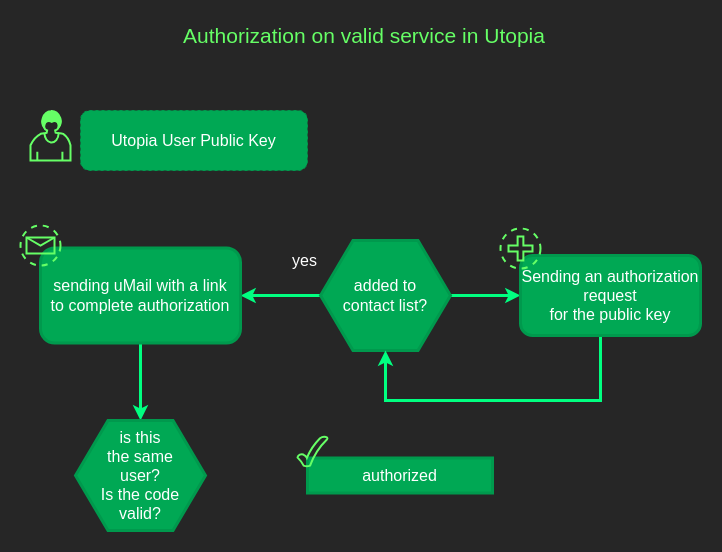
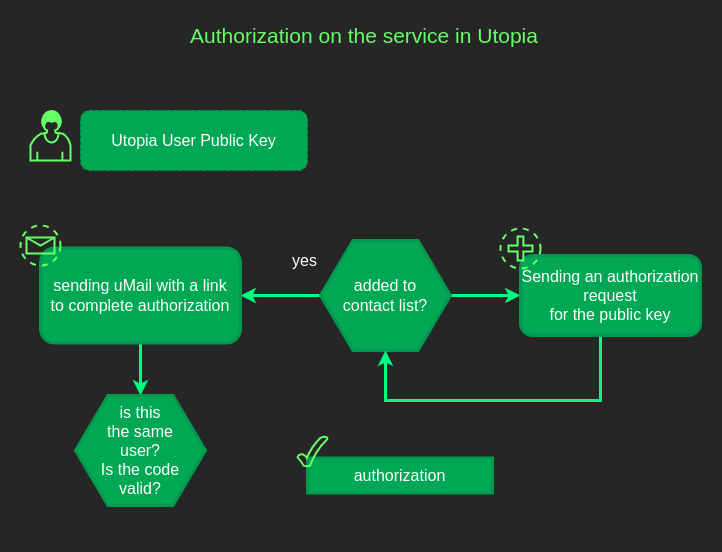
  <mxCell id="0" />
  <mxCell id="1" parent="0" />
- <mxCell id="2" value="Authorization on valid service in Utopia" style="text;html=1;strokeColor=none;fillColor=none;align=center;verticalAlign=middle;whiteSpace=wrap;rounded=0;fontSize=21;fontColor=#66FF66;fontStyle=0" vertex="1" parent="1"><mxGeometry x="57" y="20" width="614" height="30" as="geometry" /></mxCell>
+ <mxCell id="2" value="Authorization on the service in Utopia" style="text;html=1;strokeColor=none;fillColor=none;align=center;verticalAlign=middle;whiteSpace=wrap;rounded=0;fontSize=21;fontColor=#66FF66;fontStyle=0" vertex="1" parent="1"><mxGeometry x="57" y="20" width="614" height="30" as="geometry" /></mxCell>
  <mxCell id="3" value="Utopia User Public Key" style="rounded=1;whiteSpace=wrap;html=1;fontSize=16;fillColor=#00A854;strokeColor=#00994D;fontColor=#FFFFFF;dashed=1;" vertex="1" parent="1"><mxGeometry x="80" y="110" width="227" height="60" as="geometry" /></mxCell>
  <mxCell id="4" value="" style="shape=mxgraph.bpmn.user_task;html=1;outlineConnect=0;rounded=1;strokeColor=#66FF66;strokeWidth=2;fillColor=none;fontSize=16;fontColor=#0A0A0A;verticalAlign=top;gradientColor=none;labelBackgroundColor=#ffffff;" vertex="1" parent="1"><mxGeometry x="30" y="110" width="40" height="50" as="geometry" /></mxCell>
  <mxCell id="5" style="edgeStyle=orthogonalEdgeStyle;rounded=0;orthogonalLoop=1;jettySize=auto;html=1;exitX=1;exitY=0.5;exitDx=0;exitDy=0;strokeColor=#00FF80;strokeWidth=3;fontSize=16;fontColor=#FFFFFF;" edge="1" parent="1" source="7" target="9"><mxGeometry relative="1" as="geometry" /></mxCell>
  <mxCell id="6" value="" style="edgeStyle=orthogonalEdgeStyle;rounded=0;orthogonalLoop=1;jettySize=auto;html=1;strokeColor=#00FF80;strokeWidth=3;fontSize=16;fontColor=#FFFFFF;" edge="1" parent="1" source="7" target="12"><mxGeometry relative="1" as="geometry"><mxPoint x="240" y="295" as="targetPoint" /></mxGeometry></mxCell>
  <mxCell id="7" value="&lt;div&gt;added to&lt;/div&gt;&lt;div&gt;contact list?&lt;/div&gt;" style="shape=hexagon;html=1;whiteSpace=wrap;perimeter=hexagonPerimeter;rounded=0;strokeColor=#00994D;strokeWidth=3;fillColor=#00A854;fontSize=16;fontColor=#FFFFFF;" vertex="1" parent="1"><mxGeometry x="320" y="240" width="130" height="110" as="geometry" /></mxCell>
  <mxCell id="8" style="edgeStyle=orthogonalEdgeStyle;rounded=0;orthogonalLoop=1;jettySize=auto;html=1;exitX=0.5;exitY=1;exitDx=0;exitDy=0;strokeColor=#00FF80;strokeWidth=3;fontSize=16;fontColor=#FFFFFF;entryX=0.5;entryY=1;entryDx=0;entryDy=0;" edge="1" parent="1" source="9" target="7"><mxGeometry relative="1" as="geometry"><mxPoint x="400" y="450" as="targetPoint" /><Array as="points"><mxPoint x="600" y="400" /><mxPoint x="385" y="400" /></Array></mxGeometry></mxCell>
  <mxCell id="9" value="Sending an authorization request&lt;br&gt;for the public key" style="rounded=1;whiteSpace=wrap;html=1;strokeColor=#00994D;strokeWidth=3;fillColor=#00A854;fontSize=16;fontColor=#FFFFFF;" vertex="1" parent="1"><mxGeometry x="520" y="255" width="180" height="80" as="geometry" /></mxCell>
  <mxCell id="10" value="yes" style="text;html=1;resizable=0;points=[];autosize=1;align=left;verticalAlign=top;spacingTop=-4;fontSize=16;fontColor=#FFFFFF;" vertex="1" parent="1"><mxGeometry x="290" y="248" width="40" height="20" as="geometry" /></mxCell>
  <mxCell id="11" style="edgeStyle=orthogonalEdgeStyle;rounded=0;orthogonalLoop=1;jettySize=auto;html=1;exitX=0.5;exitY=1;exitDx=0;exitDy=0;strokeColor=#00FF80;strokeWidth=3;fontSize=16;fontColor=#FFFFFF;" edge="1" parent="1" source="12" target="13"><mxGeometry relative="1" as="geometry" /></mxCell>
  <mxCell id="12" value="sending uMail with a link&lt;br&gt;to complete authorization" style="rounded=1;whiteSpace=wrap;html=1;strokeColor=#00994D;strokeWidth=3;fillColor=#00A854;fontSize=16;fontColor=#FFFFFF;" vertex="1" parent="1"><mxGeometry x="40" y="247.5" width="200" height="95" as="geometry" /></mxCell>
- <mxCell id="13" value="is this&lt;br&gt;the same&lt;br&gt;user?&lt;br&gt;Is the code&lt;br&gt;valid?" style="shape=hexagon;html=1;whiteSpace=wrap;perimeter=hexagonPerimeter;rounded=0;strokeColor=#00994D;strokeWidth=3;fillColor=#00A854;fontSize=16;fontColor=#FFFFFF;" vertex="1" parent="1"><mxGeometry x="75" y="420" width="130" height="110" as="geometry" /></mxCell>
- <mxCell id="14" value="authorized" style="rounded=0;whiteSpace=wrap;html=1;strokeColor=#00994D;strokeWidth=3;fillColor=#00A854;fontSize=16;fontColor=#FFFFFF;gradientColor=none;" vertex="1" parent="1"><mxGeometry x="307" y="457.5" width="185" height="35" as="geometry" /></mxCell>
+ <mxCell id="13" value="is this&lt;br&gt;the same&lt;br&gt;user?&lt;br&gt;Is the code&lt;br&gt;valid?" style="shape=hexagon;html=1;whiteSpace=wrap;perimeter=hexagonPerimeter;rounded=0;strokeColor=#00994D;strokeWidth=3;fillColor=#00A854;fontSize=16;fontColor=#FFFFFF;" vertex="1" parent="1"><mxGeometry x="75" y="395" width="130" height="110" as="geometry" /></mxCell>
+ <mxCell id="14" value="authorization" style="rounded=0;whiteSpace=wrap;html=1;strokeColor=#00994D;strokeWidth=3;fillColor=#00A854;fontSize=16;fontColor=#FFFFFF;gradientColor=none;" vertex="1" parent="1"><mxGeometry x="307" y="457.5" width="185" height="35" as="geometry" /></mxCell>
  <mxCell id="15" value="" style="shape=mxgraph.bpmn.shape;html=1;verticalLabelPosition=bottom;labelBackgroundColor=#ffffff;verticalAlign=top;align=center;perimeter=ellipsePerimeter;outlineConnect=0;outline=eventNonint;symbol=message;rounded=1;strokeColor=#66FF66;strokeWidth=2;fillColor=none;gradientColor=none;fontSize=16;fontColor=#0A0A0A;" vertex="1" parent="1"><mxGeometry x="20" y="225" width="40" height="40" as="geometry" /></mxCell>
  <mxCell id="16" value="" style="shape=mxgraph.bpmn.shape;html=1;verticalLabelPosition=bottom;labelBackgroundColor=#ffffff;verticalAlign=top;align=center;perimeter=ellipsePerimeter;outlineConnect=0;outline=eventNonint;symbol=parallelMultiple;rounded=1;strokeColor=#66FF66;strokeWidth=2;fillColor=none;gradientColor=none;fontSize=16;fontColor=#0A0A0A;" vertex="1" parent="1"><mxGeometry x="500" y="228" width="40" height="40" as="geometry" /></mxCell>
  <mxCell id="17" value="" style="verticalLabelPosition=bottom;verticalAlign=top;html=1;shape=mxgraph.basic.tick;rounded=1;strokeColor=#66FF66;strokeWidth=2;fillColor=none;gradientColor=none;fontSize=16;fontColor=#66FF66;" vertex="1" parent="1"><mxGeometry x="297" y="436" width="30" height="30" as="geometry" /></mxCell>
